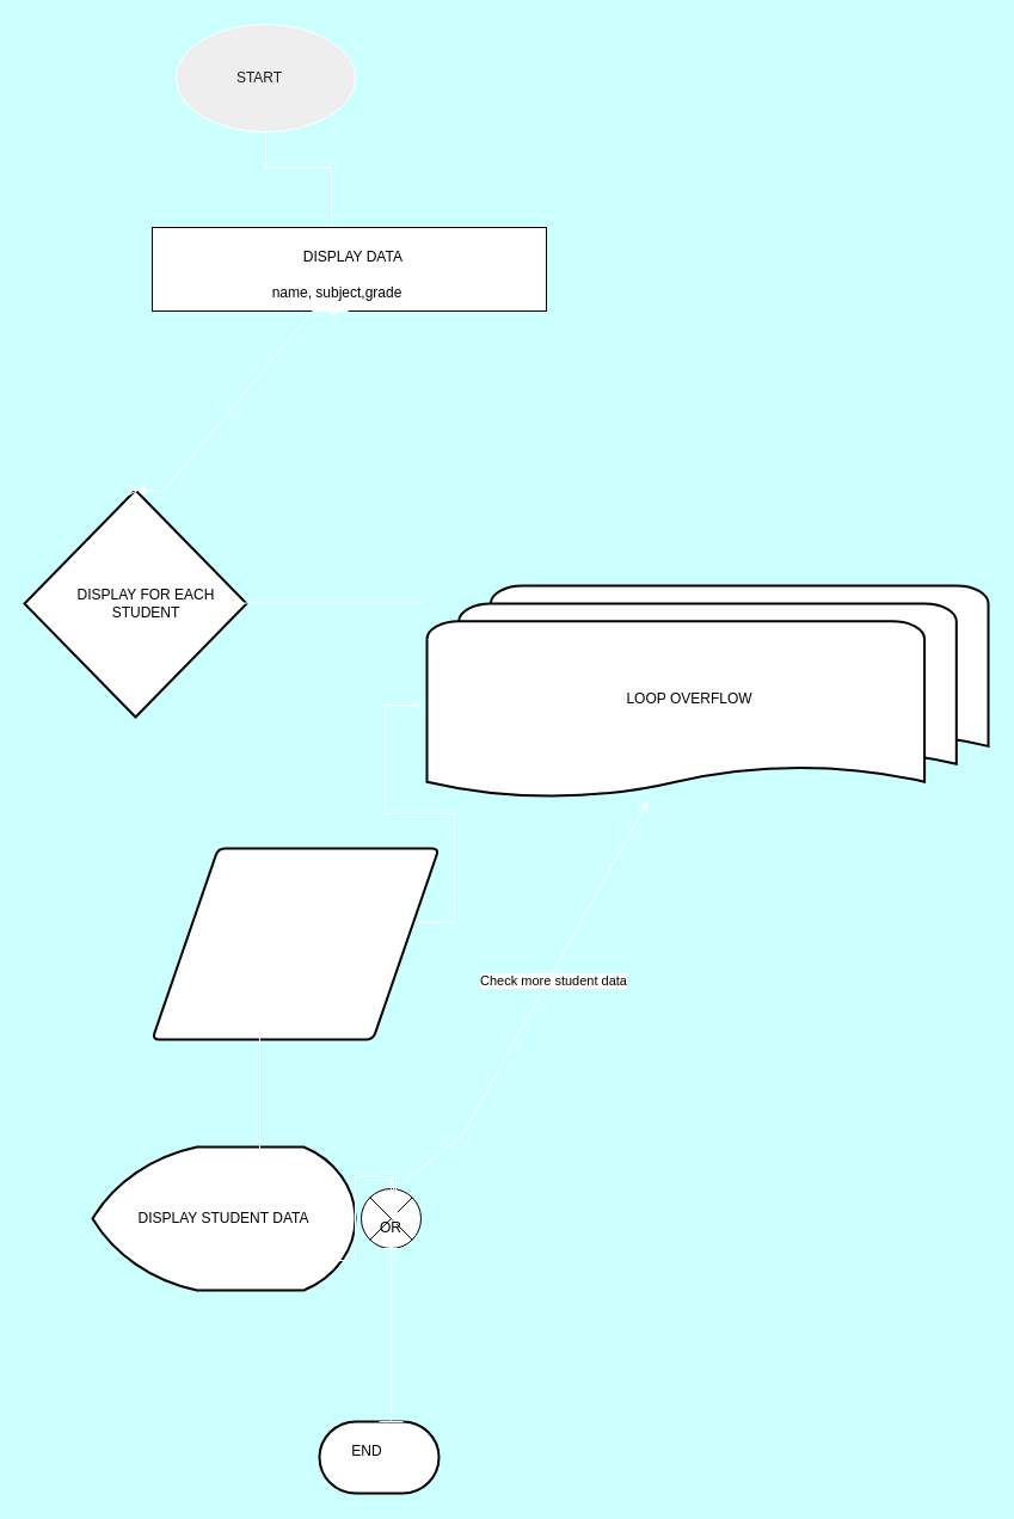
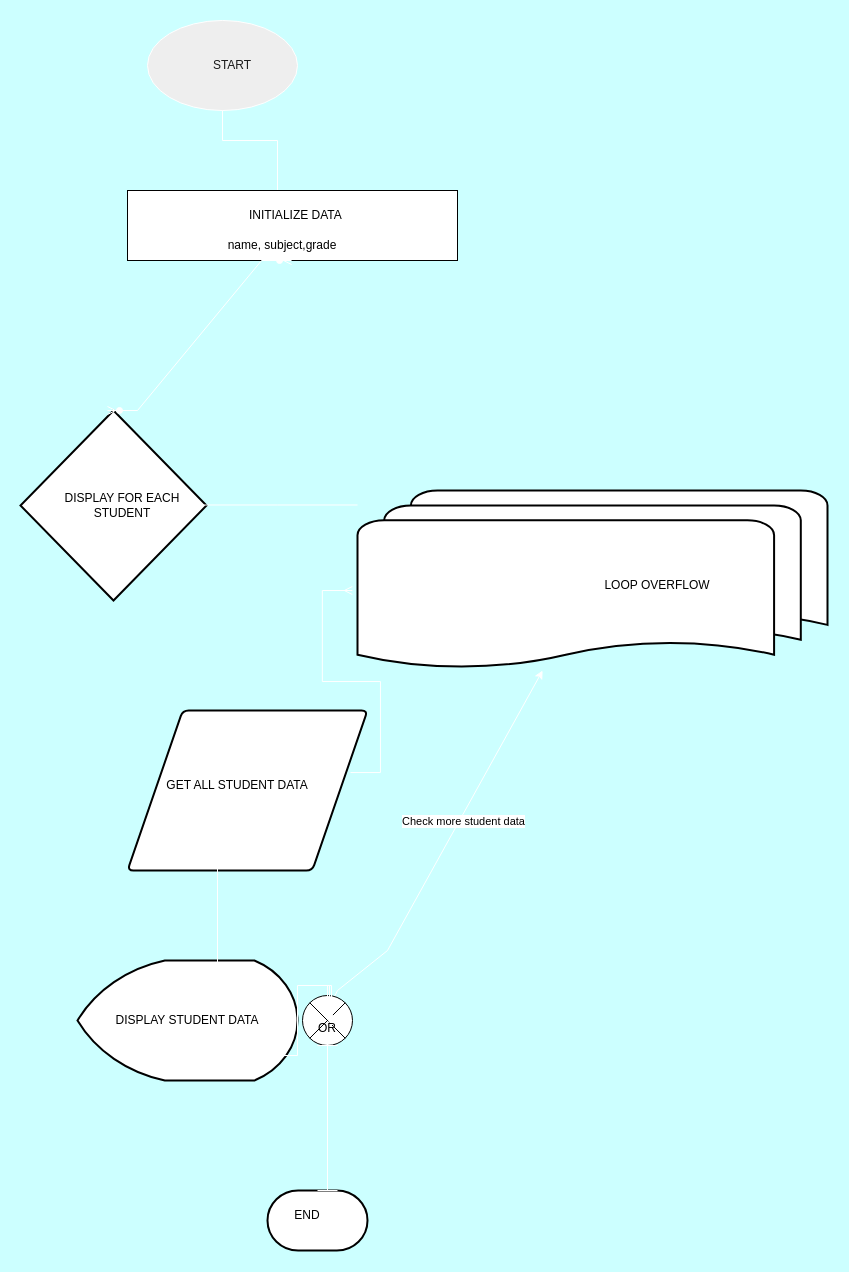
  <mxCell id="0" />
  <mxCell id="1" parent="0" />
  <mxCell id="2" value="" style="ellipse;whiteSpace=wrap;html=1;fillColor=#EEEEEE;strokeColor=#FFFFFF;labelBackgroundColor=none;labelBorderColor=#A680B8;fontColor=#1A1A1A;rounded=1;" parent="1" vertex="1"><mxGeometry x="147" y="20" width="150" height="90" as="geometry" /></mxCell>
- <mxCell id="3" value="START" style="text;html=1;strokeColor=none;fillColor=none;align=center;verticalAlign=middle;whiteSpace=wrap;rounded=1;labelBackgroundColor=none;fontColor=#1A1A1A;" parent="1" vertex="1"><mxGeometry x="157" y="40" width="120" height="50" as="geometry" /></mxCell>
+ <mxCell id="3" value="START" style="text;html=1;strokeColor=none;fillColor=none;align=center;verticalAlign=middle;whiteSpace=wrap;rounded=1;labelBackgroundColor=none;fontColor=#1A1A1A;" parent="1" vertex="1"><mxGeometry x="172" y="40" width="120" height="50" as="geometry" /></mxCell>
  <mxCell id="4" value="" style="edgeStyle=elbowEdgeStyle;elbow=vertical;sourcePerimeterSpacing=0;targetPerimeterSpacing=0;startArrow=none;endArrow=none;rounded=0;curved=0;strokeColor=#FFFFFF;exitX=0.5;exitY=1;exitDx=0;exitDy=0;" parent="1" source="2" edge="1"><mxGeometry relative="1" as="geometry"><mxPoint x="127" y="140" as="sourcePoint" /><mxPoint x="277" y="200" as="targetPoint" /><Array as="points"><mxPoint x="277" y="140" /><mxPoint x="257" y="130" /></Array></mxGeometry></mxCell>
  <mxCell id="5" style="edgeStyle=elbowEdgeStyle;rounded=0;orthogonalLoop=1;jettySize=auto;html=1;startArrow=none;endArrow=none;exitX=1;exitY=0;exitDx=0;exitDy=0;entryX=0.44;entryY=-0.083;entryDx=0;entryDy=0;entryPerimeter=0;" parent="1" edge="1"><mxGeometry relative="1" as="geometry"><mxPoint x="337" y="200" as="sourcePoint" /><mxPoint x="281" y="195.02" as="targetPoint" /></mxGeometry></mxCell>
  <mxCell id="6" value="" style="rounded=0;whiteSpace=wrap;html=1;" parent="1" vertex="1"><mxGeometry x="127" y="190" width="330" height="70" as="geometry" /></mxCell>
- <mxCell id="7" value="DISPLAY DATA&amp;nbsp;" style="text;html=1;strokeColor=none;fillColor=none;align=center;verticalAlign=middle;whiteSpace=wrap;rounded=0;" parent="1" vertex="1"><mxGeometry x="187" y="200" width="220" height="30" as="geometry" /></mxCell>
+ <mxCell id="7" value="INITIALIZE DATA&amp;nbsp;" style="text;html=1;strokeColor=none;fillColor=none;align=center;verticalAlign=middle;whiteSpace=wrap;rounded=0;" parent="1" vertex="1"><mxGeometry x="187" y="200" width="220" height="30" as="geometry" /></mxCell>
  <mxCell id="8" value="name, subject,grade" style="text;html=1;strokeColor=none;fillColor=none;align=center;verticalAlign=middle;whiteSpace=wrap;rounded=0;" parent="1" vertex="1"><mxGeometry x="197" y="230" width="170" height="30" as="geometry" /></mxCell>
  <mxCell id="9" value="" style="strokeWidth=2;html=1;shape=mxgraph.flowchart.decision;whiteSpace=wrap;" parent="1" vertex="1"><mxGeometry x="20" y="410" width="186" height="190" as="geometry" /></mxCell>
  <mxCell id="10" value="DISPLAY FOR EACH STUDENT" style="text;html=1;strokeColor=none;fillColor=none;align=center;verticalAlign=middle;whiteSpace=wrap;rounded=0;" parent="1" vertex="1"><mxGeometry x="57" y="480" width="130" height="50" as="geometry" /></mxCell>
  <mxCell id="11" value="" style="edgeStyle=entityRelationEdgeStyle;fontSize=12;html=1;endArrow=ERzeroToMany;endFill=1;startArrow=ERzeroToMany;rounded=0;strokeColor=#FFFFFF;entryX=0.618;entryY=0.967;entryDx=0;entryDy=0;entryPerimeter=0;exitX=0.1;exitY=0.9;exitDx=0;exitDy=0;exitPerimeter=0;" parent="1" edge="1"><mxGeometry width="100" height="100" relative="1" as="geometry"><mxPoint x="107" y="410" as="sourcePoint" /><mxPoint x="291.06" y="260.01" as="targetPoint" /><Array as="points"><mxPoint x="216" y="361" /><mxPoint x="176" y="321" /><mxPoint x="226" y="291" /><mxPoint x="226" y="301" /></Array></mxGeometry></mxCell>
  <mxCell id="12" value="" style="endArrow=none;html=1;rounded=0;strokeColor=#FFFFFF;" parent="1" edge="1"><mxGeometry relative="1" as="geometry"><mxPoint x="197" y="504.5" as="sourcePoint" /><mxPoint x="357" y="504.5" as="targetPoint" /><Array as="points"><mxPoint x="277" y="504.5" /></Array></mxGeometry></mxCell>
  <mxCell id="13" value="" style="shape=parallelogram;html=1;strokeWidth=2;perimeter=parallelogramPerimeter;whiteSpace=wrap;rounded=1;arcSize=12;size=0.23;" parent="1" vertex="1"><mxGeometry x="127" y="710" width="240" height="160" as="geometry" /></mxCell>
  <mxCell id="14" value="" style="strokeWidth=2;html=1;shape=mxgraph.flowchart.multi-document;whiteSpace=wrap;" parent="1" vertex="1"><mxGeometry x="357" y="490" width="470" height="180" as="geometry" /></mxCell>
- <mxCell id="15" value="LOOP OVERFLOW" style="text;html=1;strokeColor=none;fillColor=none;align=center;verticalAlign=middle;whiteSpace=wrap;rounded=0;" parent="1" vertex="1"><mxGeometry x="437" y="570" width="280" height="30" as="geometry" /></mxCell>
+ <mxCell id="15" value="LOOP OVERFLOW" style="text;html=1;strokeColor=none;fillColor=none;align=center;verticalAlign=middle;whiteSpace=wrap;rounded=0;" parent="1" vertex="1"><mxGeometry x="517" y="570" width="280" height="30" as="geometry" /></mxCell>
  <mxCell id="16" value="" style="edgeStyle=entityRelationEdgeStyle;fontSize=12;html=1;endArrow=ERmany;rounded=0;strokeColor=#FFFFFF;exitX=0.929;exitY=0.431;exitDx=0;exitDy=0;exitPerimeter=0;entryX=-0.011;entryY=0.594;entryDx=0;entryDy=0;entryPerimeter=0;" parent="1" edge="1"><mxGeometry width="100" height="100" relative="1" as="geometry"><mxPoint x="349.96" y="772.04" as="sourcePoint" /><mxPoint x="351.83" y="590" as="targetPoint" /></mxGeometry></mxCell>
+ <mxCell id="17" value="GET ALL STUDENT DATA" style="text;html=1;strokeColor=none;fillColor=none;align=center;verticalAlign=middle;whiteSpace=wrap;rounded=0;" parent="1" vertex="1"><mxGeometry x="137" y="760" width="200" height="50" as="geometry" /></mxCell>
  <mxCell id="18" value="" style="strokeWidth=2;html=1;shape=mxgraph.flowchart.display;whiteSpace=wrap;" parent="1" vertex="1"><mxGeometry x="77" y="960" width="220" height="120" as="geometry" /></mxCell>
  <mxCell id="19" value="" style="shape=crossbar;whiteSpace=wrap;html=1;rounded=1;direction=south;strokeColor=#FFFFFF;" parent="1" vertex="1"><mxGeometry x="207" y="860" width="20" height="120" as="geometry" /></mxCell>
  <mxCell id="20" value="DISPLAY STUDENT DATA" style="text;html=1;strokeColor=none;fillColor=none;align=center;verticalAlign=middle;whiteSpace=wrap;rounded=0;" parent="1" vertex="1"><mxGeometry x="97" y="1005" width="180" height="30" as="geometry" /></mxCell>
  <mxCell id="21" value="" style="endArrow=classic;html=1;rounded=0;strokeColor=#FFFFFF;" parent="1" target="14" edge="1"><mxGeometry relative="1" as="geometry"><mxPoint x="327" y="1010" as="sourcePoint" /><mxPoint x="397" y="840" as="targetPoint" /><Array as="points"><mxPoint x="337" y="990" /><mxPoint x="387" y="950" /></Array></mxGeometry></mxCell>
  <mxCell id="22" value="Check more student data" style="edgeLabel;resizable=0;html=1;align=center;verticalAlign=middle;" parent="21" connectable="0" vertex="1"><mxGeometry relative="1" as="geometry"><mxPoint x="19" y="-28" as="offset" /></mxGeometry></mxCell>
  <mxCell id="23" value="" style="strokeWidth=2;html=1;shape=mxgraph.flowchart.terminator;whiteSpace=wrap;" parent="1" vertex="1"><mxGeometry x="267" y="1190" width="100" height="60" as="geometry" /></mxCell>
  <mxCell id="24" value="END" style="text;html=1;strokeColor=none;fillColor=none;align=center;verticalAlign=middle;whiteSpace=wrap;rounded=0;" parent="1" vertex="1"><mxGeometry x="277" y="1200" width="60" height="30" as="geometry" /></mxCell>
  <mxCell id="25" value="" style="verticalLabelPosition=bottom;verticalAlign=top;html=1;shape=mxgraph.flowchart.or;" parent="1" vertex="1"><mxGeometry x="302" y="995" width="50" height="50" as="geometry" /></mxCell>
  <mxCell id="26" style="edgeStyle=orthogonalEdgeStyle;rounded=0;orthogonalLoop=1;jettySize=auto;html=1;entryX=0.54;entryY=0.56;entryDx=0;entryDy=0;entryPerimeter=0;strokeColor=#FFFFFF;" parent="1" source="29" target="25" edge="1"><mxGeometry relative="1" as="geometry" /></mxCell>
  <mxCell id="27" value="" style="shape=crossbar;whiteSpace=wrap;html=1;rounded=1;direction=south;strokeColor=#FFFFFF;" parent="1" vertex="1"><mxGeometry x="317" y="1045" width="20" height="145" as="geometry" /></mxCell>
  <mxCell id="28" value="" style="edgeStyle=orthogonalEdgeStyle;rounded=0;orthogonalLoop=1;jettySize=auto;html=1;entryX=0.54;entryY=0.56;entryDx=0;entryDy=0;entryPerimeter=0;strokeColor=#FFFFFF;endArrow=open;" parent="1" source="20" target="29" edge="1"><mxGeometry relative="1" as="geometry"><mxPoint x="277" y="1020" as="sourcePoint" /><mxPoint x="329" y="1023" as="targetPoint" /></mxGeometry></mxCell>
  <mxCell id="29" value="OR" style="text;html=1;strokeColor=none;fillColor=none;align=center;verticalAlign=middle;whiteSpace=wrap;rounded=0;" parent="1" vertex="1"><mxGeometry x="277" y="1005" width="100" height="45" as="geometry" /></mxCell>
